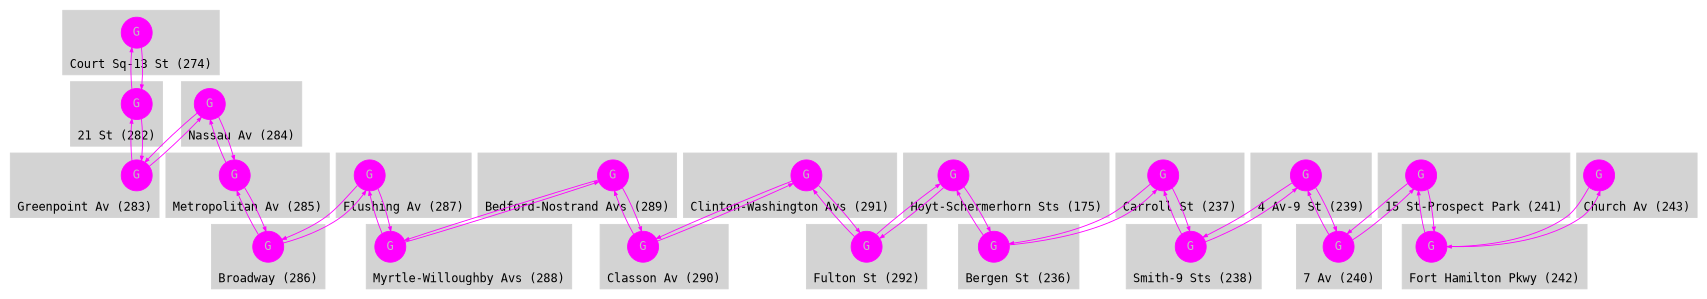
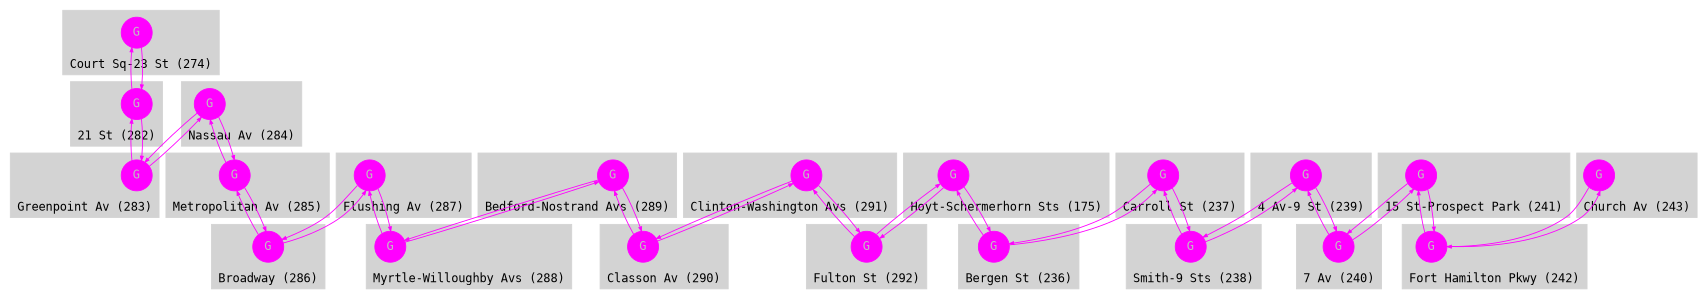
  digraph {
    fontname="DejaVu Sans Mono"
    node [color=magenta fillcolor=magenta fontcolor=gray fontname="DejaVu Sans Mono" labelloc=c penwidth=1 shape=circle style=filled]
    edge [arrowsize=0.5 color=magenta fontcolor=magenta fontname="DejaVu Sans Mono" fontsize=8 penwidth=1]
    n1 [label=G]
    n2 [label=G]
    n3 [label=G]
    n4 [label=G]
    n5 [label=G]
    n6 [label=G]
    n7 [label=G]
    n8 [label=G]
    n9 [label=G]
    n10 [label=G]
    n11 [label=G]
    n12 [label=G]
    n13 [label=G]
    n14 [label=G]
    n15 [label=G]
    n16 [label=G]
    n17 [label=G]
    n18 [label=G]
    n19 [label=G]
    n20 [label=G]
    n21 [label=G]
    subgraph cluster_1 {
      color=lightgrey
-     label="Court Sq-13 St (274)"
+     label="Court Sq-23 St (274)"
      labelloc=b
      style=filled
      n1
    }
    subgraph cluster_2 {
      color=lightgrey
      label="Hoyt-Schermerhorn Sts (175)"
      labelloc=b
      style=filled
      n2
    }
    subgraph cluster_3 {
      color=lightgrey
      label="Bergen St (236)"
      labelloc=b
      style=filled
      n3
    }
    subgraph cluster_4 {
      color=lightgrey
      label="Carroll St (237)"
      labelloc=b
      style=filled
      n4
    }
    subgraph cluster_5 {
      color=lightgrey
      label="Smith-9 Sts (238)"
      labelloc=b
      style=filled
      n5
    }
    subgraph cluster_6 {
      color=lightgrey
      label="4 Av-9 St (239)"
      labelloc=b
      style=filled
      n6
    }
    subgraph cluster_7 {
      color=lightgrey
      label="7 Av (240)"
      labelloc=b
      style=filled
      n7
    }
    subgraph cluster_8 {
      color=lightgrey
      label="15 St-Prospect Park (241)"
      labelloc=b
      style=filled
      n8
    }
    subgraph cluster_9 {
      color=lightgrey
      label="Fort Hamilton Pkwy (242)"
      labelloc=b
      style=filled
      n9
    }
    subgraph cluster_10 {
      color=lightgrey
      label="Church Av (243)"
      labelloc=b
      style=filled
      n10
    }
    subgraph cluster_11 {
      color=lightgrey
      label="21 St (282)"
      labelloc=b
      style=filled
      n11
    }
    subgraph cluster_12 {
      color=lightgrey
      label="Greenpoint Av (283)"
      labelloc=b
      style=filled
      n12
    }
    subgraph cluster_13 {
      color=lightgrey
      label="Nassau Av (284)"
      labelloc=b
      style=filled
      n13
    }
    subgraph cluster_14 {
      color=lightgrey
      label="Metropolitan Av (285)"
      labelloc=b
      style=filled
      n14
    }
    subgraph cluster_15 {
      color=lightgrey
      label="Broadway (286)"
      labelloc=b
      style=filled
      n15
    }
    subgraph cluster_16 {
      color=lightgrey
      label="Flushing Av (287)"
      labelloc=b
      style=filled
      n16
    }
    subgraph cluster_17 {
      color=lightgrey
      label="Myrtle-Willoughby Avs (288)"
      labelloc=b
      style=filled
      n17
    }
    subgraph cluster_18 {
      color=lightgrey
      label="Bedford-Nostrand Avs (289)"
      labelloc=b
      style=filled
      n18
    }
    subgraph cluster_19 {
      color=lightgrey
      label="Classon Av (290)"
      labelloc=b
      style=filled
      n19
    }
    subgraph cluster_20 {
      color=lightgrey
      label="Clinton-Washington Avs (291)"
      labelloc=b
      style=filled
      n20
    }
    subgraph cluster_21 {
      color=lightgrey
      label="Fulton St (292)"
      labelloc=b
      style=filled
      n21
    }
    n1 -> n11
    n2 -> n3
    n2 -> n21
    n3 -> n2
    n3 -> n4
    n4 -> n3
    n4 -> n5
    n5 -> n4
    n5 -> n6
    n6 -> n5
    n6 -> n7
    n7 -> n6
    n7 -> n8
    n8 -> n7
    n8 -> n9
    n9 -> n8
    n9 -> n10
    n10 -> n9
    n11 -> n1
    n11 -> n12
    n12 -> n11
    n12 -> n13
    n13 -> n12
    n13 -> n14
    n14 -> n13
    n14 -> n15
    n15 -> n14
    n15 -> n16
    n16 -> n15
    n16 -> n17
    n17 -> n16
    n17 -> n18
    n18 -> n17
    n18 -> n19
    n19 -> n18
    n19 -> n20
    n20 -> n19
    n20 -> n21
    n21 -> n2
    n21 -> n20
  }
